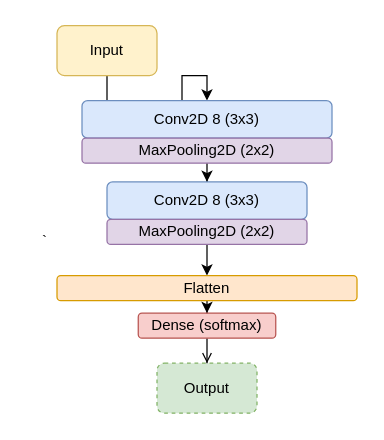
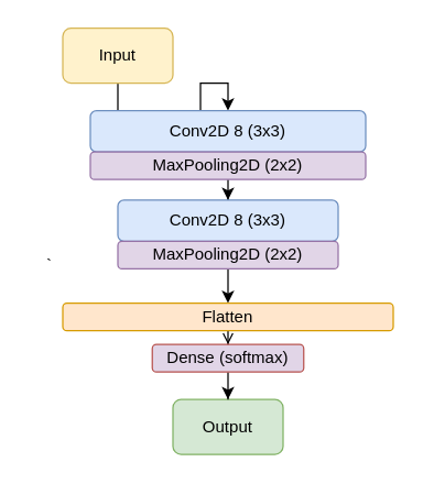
  <mxCell id="0" />
  <mxCell id="1" parent="0" />
  <mxCell id="2" style="edgeStyle=orthogonalEdgeStyle;rounded=0;orthogonalLoop=1;jettySize=auto;html=1;exitX=0.5;exitY=1;exitDx=0;exitDy=0;entryX=0.5;entryY=0;entryDx=0;entryDy=0;" edge="1" parent="1" source="3" target="5"><mxGeometry relative="1" as="geometry" /></mxCell>
  <mxCell id="3" value="Input" style="rounded=1;whiteSpace=wrap;html=1;fillColor=#fff2cc;strokeColor=#d6b656;" vertex="1" parent="1"><mxGeometry x="45" y="20" width="80" height="40" as="geometry" /></mxCell>
- <mxCell id="4" value="Output" style="rounded=1;whiteSpace=wrap;html=1;fillColor=#d5e8d4;strokeColor=#82b366;dashed=1;" vertex="1" parent="1"><mxGeometry x="125" y="290" width="80" height="40" as="geometry" /></mxCell>
+ <mxCell id="4" value="Output" style="rounded=1;whiteSpace=wrap;html=1;fillColor=#d5e8d4;strokeColor=#82b366;" vertex="1" parent="1"><mxGeometry x="125" y="290" width="80" height="40" as="geometry" /></mxCell>
  <mxCell id="5" value="Conv2D&amp;nbsp;&lt;span style=&quot;background-color: transparent; color: light-dark(rgb(0, 0, 0), rgb(255, 255, 255));&quot;&gt;8 (3х3)&lt;/span&gt;" style="rounded=1;whiteSpace=wrap;html=1;fillColor=#dae8fc;strokeColor=#6c8ebf;" vertex="1" parent="1"><mxGeometry x="65" y="80" width="200" height="30" as="geometry" /></mxCell>
  <mxCell id="6" style="edgeStyle=orthogonalEdgeStyle;rounded=0;orthogonalLoop=1;jettySize=auto;html=1;entryX=0.5;entryY=0;entryDx=0;entryDy=0;" edge="1" parent="1" source="7" target="8"><mxGeometry relative="1" as="geometry" /></mxCell>
  <mxCell id="7" value="MaxPooling2D&amp;nbsp;&lt;span style=&quot;background-color: transparent; color: light-dark(rgb(0, 0, 0), rgb(255, 255, 255));&quot;&gt;(2х2)&lt;/span&gt;" style="rounded=1;whiteSpace=wrap;html=1;fillColor=#e1d5e7;strokeColor=#9673a6;" vertex="1" parent="1"><mxGeometry x="65" y="110" width="200" height="20" as="geometry" /></mxCell>
  <mxCell id="8" value="Conv2D&amp;nbsp;&lt;span style=&quot;background-color: transparent; color: light-dark(rgb(0, 0, 0), rgb(255, 255, 255));&quot;&gt;8 (3х3)&lt;/span&gt;" style="rounded=1;whiteSpace=wrap;html=1;fillColor=#dae8fc;strokeColor=#6c8ebf;" vertex="1" parent="1"><mxGeometry x="85" y="145" width="160" height="30" as="geometry" /></mxCell>
  <mxCell id="9" style="edgeStyle=orthogonalEdgeStyle;rounded=0;orthogonalLoop=1;jettySize=auto;html=1;exitX=0.5;exitY=1;exitDx=0;exitDy=0;entryX=0.5;entryY=0;entryDx=0;entryDy=0;" edge="1" parent="1" source="10" target="12"><mxGeometry relative="1" as="geometry" /></mxCell>
  <mxCell id="10" value="MaxPooling2D&amp;nbsp;&lt;span style=&quot;background-color: transparent; color: light-dark(rgb(0, 0, 0), rgb(255, 255, 255));&quot;&gt;(2х2)&lt;/span&gt;" style="rounded=1;whiteSpace=wrap;html=1;fillColor=#e1d5e7;strokeColor=#9673a6;" vertex="1" parent="1"><mxGeometry x="85" y="175" width="160" height="20" as="geometry" /></mxCell>
- <mxCell id="11" style="edgeStyle=orthogonalEdgeStyle;rounded=0;orthogonalLoop=1;jettySize=auto;html=1;entryX=0.5;entryY=0;entryDx=0;entryDy=0;" edge="1" parent="1" source="12" target="15"><mxGeometry relative="1" as="geometry" /></mxCell>
+ <mxCell id="11" style="edgeStyle=orthogonalEdgeStyle;rounded=0;orthogonalLoop=1;jettySize=auto;html=1;entryX=0.5;entryY=0;entryDx=0;entryDy=0;endArrow=open;" edge="1" parent="1" source="12" target="15"><mxGeometry relative="1" as="geometry" /></mxCell>
  <mxCell id="12" value="Flatten" style="rounded=1;whiteSpace=wrap;html=1;fillColor=#ffe6cc;strokeColor=#d79b00;" vertex="1" parent="1"><mxGeometry x="45" y="220" width="240" height="20" as="geometry" /></mxCell>
  <mxCell id="13" value="`" style="text;html=1;align=center;verticalAlign=middle;resizable=0;points=[];autosize=1;strokeColor=none;fillColor=none;" vertex="1" parent="1"><mxGeometry x="20" y="178" width="30" height="30" as="geometry" /></mxCell>
- <mxCell id="14" style="edgeStyle=orthogonalEdgeStyle;rounded=0;orthogonalLoop=1;jettySize=auto;html=1;entryX=0.5;entryY=0;entryDx=0;entryDy=0;endArrow=open;" edge="1" parent="1" source="15" target="4"><mxGeometry relative="1" as="geometry" /></mxCell>
- <mxCell id="15" value="Dense (softmax)" style="rounded=1;whiteSpace=wrap;html=1;fillColor=#f8cecc;strokeColor=#b85450;" vertex="1" parent="1"><mxGeometry x="110" y="250" width="110" height="20" as="geometry" /></mxCell>
+ <mxCell id="14" style="edgeStyle=orthogonalEdgeStyle;rounded=0;orthogonalLoop=1;jettySize=auto;html=1;entryX=0.5;entryY=0;entryDx=0;entryDy=0;" edge="1" parent="1" source="15" target="4"><mxGeometry relative="1" as="geometry" /></mxCell>
+ <mxCell id="15" value="Dense (softmax)" style="rounded=1;whiteSpace=wrap;html=1;fillColor=#e1d5e7;strokeColor=#b85450;" vertex="1" parent="1"><mxGeometry x="110" y="250" width="110" height="20" as="geometry" /></mxCell>
